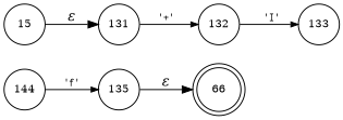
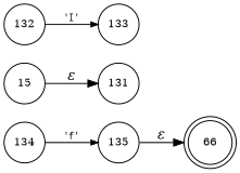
  digraph {
    rankdir=LR
    node [fixedsize=true fontsize=11 shape=circle peripheries=1]
    edge [arrowhead=normal arrowsize=.7 fontname=Courier fontsize=11]
    n1 [label=66 shape=doublecircle width=.6 peripheries=""]
    n2 [label=131 width=.55]
    n3 [label=132 width=.55]
    n4 [label=133 width=.55]
-   n5 [label=144 width=.55]
+   n5 [label=134 width=.55]
    n6 [label=135 width=.55]
    n7 [label=15 width=.55]
-   n2 -> n3 [label="'+'"]
    n3 -> n4 [label="'I'"]
    n5 -> n6 [label="'f'"]
    n6 -> n1 [fontname="Times-Italic" label="&epsilon;" arrowhead="" arrowsize="" fontsize=""]
    n7 -> n2 [fontname="Times-Italic" label="&epsilon;" arrowhead="" arrowsize="" fontsize=""]
  }
